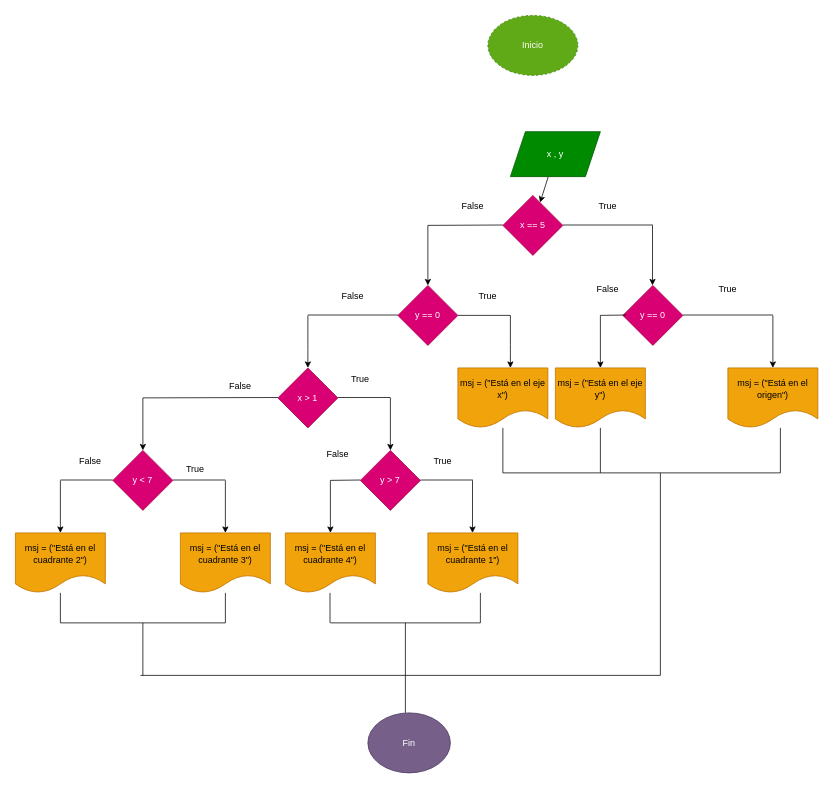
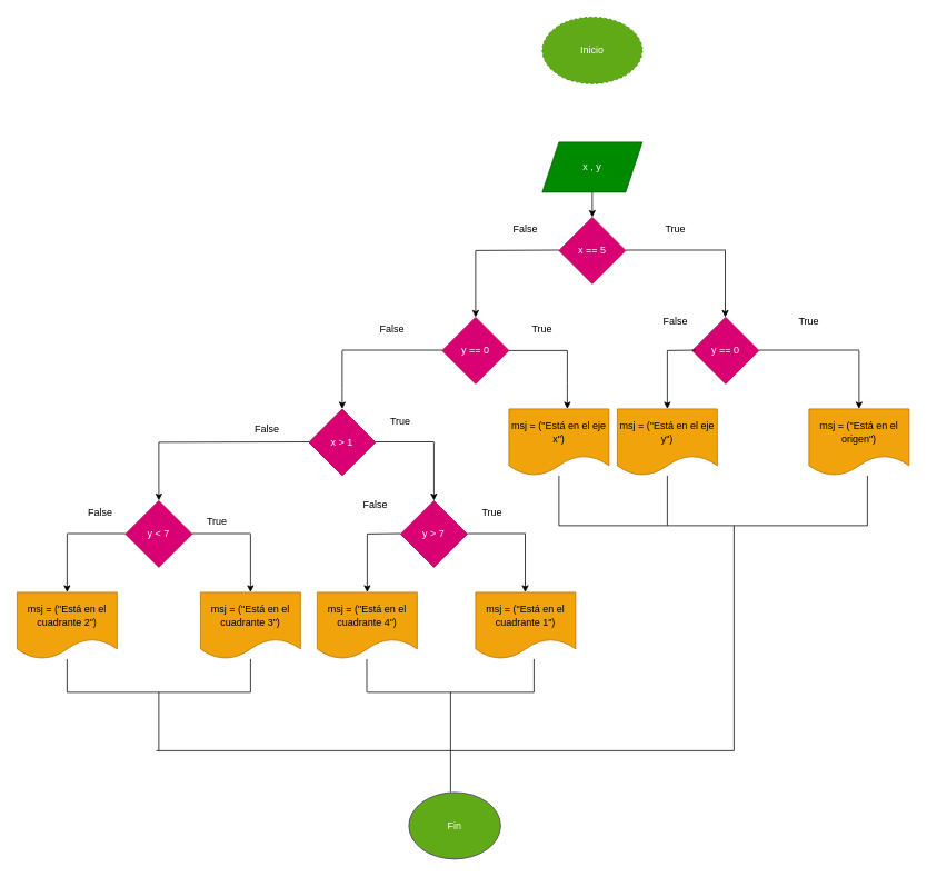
  <mxCell id="0" />
  <mxCell id="1" parent="0" />
  <mxCell id="2" value="Inicio" style="ellipse;whiteSpace=wrap;html=1;fillColor=#60a917;fontColor=#ffffff;strokeColor=#2D7600;dashed=1;" vertex="1" parent="1"><mxGeometry x="650" y="20" width="120" height="80" as="geometry" /></mxCell>
  <mxCell id="3" value="" style="edgeStyle=none;html=1;" edge="1" parent="1" source="4" target="5"><mxGeometry relative="1" as="geometry" /></mxCell>
- <mxCell id="4" value="x , y" style="shape=parallelogram;perimeter=parallelogramPerimeter;whiteSpace=wrap;html=1;fixedSize=1;fillColor=#008a00;fontColor=#ffffff;strokeColor=#005700;" vertex="1" parent="1"><mxGeometry x="680" y="175" width="120" height="60" as="geometry" /></mxCell>
+ <mxCell id="4" value="x , y" style="shape=parallelogram;perimeter=parallelogramPerimeter;whiteSpace=wrap;html=1;fixedSize=1;fillColor=#008a00;fontColor=#ffffff;strokeColor=#005700;" vertex="1" parent="1"><mxGeometry x="650" y="170" width="120" height="60" as="geometry" /></mxCell>
  <mxCell id="5" value="x == 5" style="rhombus;whiteSpace=wrap;html=1;fillColor=#d80073;fontColor=#ffffff;strokeColor=#A50040;" vertex="1" parent="1"><mxGeometry x="670" y="260" width="80" height="80" as="geometry" /></mxCell>
  <mxCell id="6" value="" style="endArrow=none;html=1;" edge="1" parent="1"><mxGeometry width="50" height="50" relative="1" as="geometry"><mxPoint x="750" y="299.5" as="sourcePoint" /><mxPoint x="870" y="299.5" as="targetPoint" /></mxGeometry></mxCell>
  <mxCell id="7" value="" style="endArrow=classic;html=1;" edge="1" parent="1"><mxGeometry width="50" height="50" relative="1" as="geometry"><mxPoint x="869.5" y="300" as="sourcePoint" /><mxPoint x="869.5" y="380" as="targetPoint" /></mxGeometry></mxCell>
  <mxCell id="8" value="True" style="text;html=1;strokeColor=none;fillColor=none;align=center;verticalAlign=middle;whiteSpace=wrap;rounded=0;" vertex="1" parent="1"><mxGeometry x="780" y="260" width="60" height="30" as="geometry" /></mxCell>
  <mxCell id="9" value="False" style="text;html=1;strokeColor=none;fillColor=none;align=center;verticalAlign=middle;whiteSpace=wrap;rounded=0;" vertex="1" parent="1"><mxGeometry x="600" y="260" width="60" height="30" as="geometry" /></mxCell>
  <mxCell id="10" value="" style="endArrow=none;html=1;" edge="1" parent="1"><mxGeometry width="50" height="50" relative="1" as="geometry"><mxPoint x="570" y="300" as="sourcePoint" /><mxPoint x="670" y="299.5" as="targetPoint" /></mxGeometry></mxCell>
  <mxCell id="11" value="y == 0" style="rhombus;whiteSpace=wrap;html=1;fillColor=#d80073;fontColor=#ffffff;strokeColor=#A50040;" vertex="1" parent="1"><mxGeometry x="830" y="380" width="80" height="80" as="geometry" /></mxCell>
  <mxCell id="12" value="" style="endArrow=none;html=1;" edge="1" parent="1"><mxGeometry width="50" height="50" relative="1" as="geometry"><mxPoint x="910" y="419.5" as="sourcePoint" /><mxPoint x="1030" y="419.5" as="targetPoint" /></mxGeometry></mxCell>
  <mxCell id="13" value="" style="endArrow=classic;html=1;" edge="1" parent="1" target="14"><mxGeometry width="50" height="50" relative="1" as="geometry"><mxPoint x="1030" y="420" as="sourcePoint" /><mxPoint x="1030" y="500" as="targetPoint" /></mxGeometry></mxCell>
  <mxCell id="14" value="msj = (&quot;Está en el origen&quot;)" style="shape=document;whiteSpace=wrap;html=1;boundedLbl=1;fillColor=#f0a30a;fontColor=#000000;strokeColor=#BD7000;" vertex="1" parent="1"><mxGeometry x="970" y="490" width="120" height="80" as="geometry" /></mxCell>
  <mxCell id="15" value="" style="endArrow=none;html=1;" edge="1" parent="1"><mxGeometry width="50" height="50" relative="1" as="geometry"><mxPoint x="800" y="420" as="sourcePoint" /><mxPoint x="834" y="419.5" as="targetPoint" /></mxGeometry></mxCell>
  <mxCell id="16" value="" style="endArrow=classic;html=1;" edge="1" parent="1"><mxGeometry width="50" height="50" relative="1" as="geometry"><mxPoint x="800" y="420" as="sourcePoint" /><mxPoint x="800" y="490" as="targetPoint" /></mxGeometry></mxCell>
  <mxCell id="17" value="msj = (&quot;Está en el eje y&quot;)" style="shape=document;whiteSpace=wrap;html=1;boundedLbl=1;fillColor=#f0a30a;fontColor=#000000;strokeColor=#BD7000;" vertex="1" parent="1"><mxGeometry x="740" y="490" width="120" height="80" as="geometry" /></mxCell>
  <mxCell id="18" value="y == 0" style="rhombus;whiteSpace=wrap;html=1;fillColor=#d80073;fontColor=#ffffff;strokeColor=#A50040;" vertex="1" parent="1"><mxGeometry x="530" y="380" width="80" height="80" as="geometry" /></mxCell>
  <mxCell id="19" value="" style="endArrow=classic;html=1;" edge="1" parent="1"><mxGeometry width="50" height="50" relative="1" as="geometry"><mxPoint x="570" y="300" as="sourcePoint" /><mxPoint x="570" y="380" as="targetPoint" /></mxGeometry></mxCell>
  <mxCell id="20" value="" style="endArrow=none;html=1;" edge="1" parent="1"><mxGeometry width="50" height="50" relative="1" as="geometry"><mxPoint x="610" y="420" as="sourcePoint" /><mxPoint x="680" y="420" as="targetPoint" /></mxGeometry></mxCell>
  <mxCell id="21" value="" style="endArrow=classic;html=1;" edge="1" parent="1"><mxGeometry width="50" height="50" relative="1" as="geometry"><mxPoint x="680" y="420" as="sourcePoint" /><mxPoint x="680" y="490" as="targetPoint" /><Array as="points"><mxPoint x="680" y="460" /><mxPoint x="680" y="470" /></Array></mxGeometry></mxCell>
  <mxCell id="22" value="msj = (&quot;Está en el eje x&quot;)" style="shape=document;whiteSpace=wrap;html=1;boundedLbl=1;fillColor=#f0a30a;fontColor=#000000;strokeColor=#BD7000;" vertex="1" parent="1"><mxGeometry x="610" y="490" width="120" height="80" as="geometry" /></mxCell>
  <mxCell id="23" value="" style="endArrow=none;html=1;" edge="1" parent="1"><mxGeometry width="50" height="50" relative="1" as="geometry"><mxPoint x="410" y="419.5" as="sourcePoint" /><mxPoint x="530" y="419.5" as="targetPoint" /></mxGeometry></mxCell>
  <mxCell id="24" value="" style="endArrow=classic;html=1;" edge="1" parent="1"><mxGeometry width="50" height="50" relative="1" as="geometry"><mxPoint x="410" y="420" as="sourcePoint" /><mxPoint x="410" y="490" as="targetPoint" /><Array as="points"><mxPoint x="410" y="460" /><mxPoint x="410" y="470" /></Array></mxGeometry></mxCell>
  <mxCell id="25" value="x &amp;gt; 1" style="rhombus;whiteSpace=wrap;html=1;fillColor=#d80073;fontColor=#ffffff;strokeColor=#A50040;" vertex="1" parent="1"><mxGeometry x="370" y="490" width="80" height="80" as="geometry" /></mxCell>
  <mxCell id="26" value="" style="endArrow=none;html=1;" edge="1" parent="1"><mxGeometry width="50" height="50" relative="1" as="geometry"><mxPoint x="450" y="529.5" as="sourcePoint" /><mxPoint x="520" y="529.5" as="targetPoint" /></mxGeometry></mxCell>
  <mxCell id="27" value="" style="endArrow=classic;html=1;" edge="1" parent="1"><mxGeometry width="50" height="50" relative="1" as="geometry"><mxPoint x="520" y="530" as="sourcePoint" /><mxPoint x="520" y="600" as="targetPoint" /><Array as="points" /></mxGeometry></mxCell>
  <mxCell id="28" value="y &amp;gt; 7" style="rhombus;whiteSpace=wrap;html=1;fillColor=#d80073;fontColor=#ffffff;strokeColor=#A50040;" vertex="1" parent="1"><mxGeometry x="480" y="600" width="80" height="80" as="geometry" /></mxCell>
  <mxCell id="29" value="" style="endArrow=classic;html=1;" edge="1" parent="1"><mxGeometry width="50" height="50" relative="1" as="geometry"><mxPoint x="629.5" y="640" as="sourcePoint" /><mxPoint x="629.5" y="710" as="targetPoint" /><Array as="points" /></mxGeometry></mxCell>
  <mxCell id="30" value="msj = (&quot;Está en el cuadrante 1&quot;)" style="shape=document;whiteSpace=wrap;html=1;boundedLbl=1;fillColor=#f0a30a;fontColor=#000000;strokeColor=#BD7000;" vertex="1" parent="1"><mxGeometry x="570" y="710" width="120" height="80" as="geometry" /></mxCell>
  <mxCell id="31" value="" style="endArrow=none;html=1;" edge="1" parent="1"><mxGeometry width="50" height="50" relative="1" as="geometry"><mxPoint x="560" y="639.5" as="sourcePoint" /><mxPoint x="630" y="639.5" as="targetPoint" /></mxGeometry></mxCell>
  <mxCell id="32" value="" style="endArrow=none;html=1;" edge="1" parent="1"><mxGeometry width="50" height="50" relative="1" as="geometry"><mxPoint x="440" y="640" as="sourcePoint" /><mxPoint x="480" y="639.5" as="targetPoint" /></mxGeometry></mxCell>
  <mxCell id="33" value="" style="endArrow=classic;html=1;" edge="1" parent="1"><mxGeometry width="50" height="50" relative="1" as="geometry"><mxPoint x="440" y="640" as="sourcePoint" /><mxPoint x="440" y="710" as="targetPoint" /><Array as="points" /></mxGeometry></mxCell>
  <mxCell id="34" value="msj = (&quot;Está en el cuadrante 4&quot;)" style="shape=document;whiteSpace=wrap;html=1;boundedLbl=1;fillColor=#f0a30a;fontColor=#000000;strokeColor=#BD7000;" vertex="1" parent="1"><mxGeometry x="380" y="710" width="120" height="80" as="geometry" /></mxCell>
  <mxCell id="35" value="" style="endArrow=none;html=1;" edge="1" parent="1"><mxGeometry width="50" height="50" relative="1" as="geometry"><mxPoint x="190" y="530" as="sourcePoint" /><mxPoint x="370" y="529.5" as="targetPoint" /></mxGeometry></mxCell>
  <mxCell id="36" value="" style="endArrow=classic;html=1;" edge="1" parent="1"><mxGeometry width="50" height="50" relative="1" as="geometry"><mxPoint x="190" y="530" as="sourcePoint" /><mxPoint x="190" y="600" as="targetPoint" /><Array as="points" /></mxGeometry></mxCell>
  <mxCell id="37" value="y &amp;lt; 7" style="rhombus;whiteSpace=wrap;html=1;fillColor=#d80073;fontColor=#ffffff;strokeColor=#A50040;" vertex="1" parent="1"><mxGeometry x="150" y="600" width="80" height="80" as="geometry" /></mxCell>
  <mxCell id="38" value="" style="endArrow=none;html=1;" edge="1" parent="1"><mxGeometry width="50" height="50" relative="1" as="geometry"><mxPoint x="230" y="639.5" as="sourcePoint" /><mxPoint y="639.5" as="targetPoint" x="300" /></mxGeometry></mxCell>
  <mxCell id="39" value="" style="endArrow=classic;html=1;" edge="1" parent="1"><mxGeometry width="50" height="50" relative="1" as="geometry"><mxPoint y="640" as="sourcePoint" x="300" /><mxPoint y="710" as="targetPoint" x="300" /><Array as="points" /></mxGeometry></mxCell>
  <mxCell id="40" value="msj = (&quot;Está en el cuadrante 3&quot;)" style="shape=document;whiteSpace=wrap;html=1;boundedLbl=1;fillColor=#f0a30a;fontColor=#000000;strokeColor=#BD7000;" vertex="1" parent="1"><mxGeometry x="240" y="710" width="120" height="80" as="geometry" /></mxCell>
  <mxCell id="41" value="" style="endArrow=none;html=1;" edge="1" parent="1"><mxGeometry width="50" height="50" relative="1" as="geometry"><mxPoint x="80" y="639.5" as="sourcePoint" /><mxPoint x="150" y="639.5" as="targetPoint" /></mxGeometry></mxCell>
  <mxCell id="42" value="" style="endArrow=classic;html=1;" edge="1" parent="1"><mxGeometry width="50" height="50" relative="1" as="geometry"><mxPoint x="80" y="640" as="sourcePoint" /><mxPoint x="80" y="710" as="targetPoint" /><Array as="points" /></mxGeometry></mxCell>
  <mxCell id="43" value="msj = (&quot;Está en el cuadrante 2&quot;)" style="shape=document;whiteSpace=wrap;html=1;boundedLbl=1;fillColor=#f0a30a;fontColor=#000000;strokeColor=#BD7000;" vertex="1" parent="1"><mxGeometry x="20" y="710" width="120" height="80" as="geometry" /></mxCell>
  <mxCell id="44" value="" style="endArrow=none;html=1;" edge="1" parent="1"><mxGeometry width="50" height="50" relative="1" as="geometry"><mxPoint x="80" y="790" as="sourcePoint" /><mxPoint x="80" y="830" as="targetPoint" /></mxGeometry></mxCell>
  <mxCell id="45" value="" style="endArrow=none;html=1;" edge="1" parent="1"><mxGeometry width="50" height="50" relative="1" as="geometry"><mxPoint x="80" y="830" as="sourcePoint" /><mxPoint y="830" as="targetPoint" x="300" /></mxGeometry></mxCell>
  <mxCell id="46" value="" style="endArrow=none;html=1;" edge="1" parent="1" target="40"><mxGeometry width="50" height="50" relative="1" as="geometry"><mxPoint y="830" as="sourcePoint" x="300" /><mxPoint x="310" y="790" as="targetPoint" /></mxGeometry></mxCell>
  <mxCell id="47" value="" style="endArrow=none;html=1;" edge="1" parent="1"><mxGeometry width="50" height="50" relative="1" as="geometry"><mxPoint x="439.5" y="790" as="sourcePoint" /><mxPoint x="439.5" y="830" as="targetPoint" /><Array as="points"><mxPoint x="439.5" y="820" /></Array></mxGeometry></mxCell>
  <mxCell id="48" value="" style="endArrow=none;html=1;" edge="1" parent="1"><mxGeometry width="50" height="50" relative="1" as="geometry"><mxPoint x="640" y="790" as="sourcePoint" /><mxPoint x="640" y="830" as="targetPoint" /><Array as="points"><mxPoint x="640" y="820" /></Array></mxGeometry></mxCell>
  <mxCell id="49" value="" style="endArrow=none;html=1;" edge="1" parent="1"><mxGeometry width="50" height="50" relative="1" as="geometry"><mxPoint x="440" y="830" as="sourcePoint" /><mxPoint x="640" y="830" as="targetPoint" /></mxGeometry></mxCell>
  <mxCell id="50" value="" style="endArrow=none;html=1;" edge="1" parent="1" target="22"><mxGeometry width="50" height="50" relative="1" as="geometry"><mxPoint x="670" y="630" as="sourcePoint" /><mxPoint x="820" y="700" as="targetPoint" /></mxGeometry></mxCell>
  <mxCell id="51" value="" style="endArrow=none;html=1;" edge="1" parent="1"><mxGeometry width="50" height="50" relative="1" as="geometry"><mxPoint x="670" y="630" as="sourcePoint" /><mxPoint x="800" y="630" as="targetPoint" /></mxGeometry></mxCell>
  <mxCell id="52" value="" style="endArrow=none;html=1;" edge="1" parent="1" target="17"><mxGeometry width="50" height="50" relative="1" as="geometry"><mxPoint x="800" y="630" as="sourcePoint" /><mxPoint x="820" y="610" as="targetPoint" /></mxGeometry></mxCell>
  <mxCell id="53" value="" style="endArrow=none;html=1;" edge="1" parent="1"><mxGeometry width="50" height="50" relative="1" as="geometry"><mxPoint x="1040" y="630" as="sourcePoint" /><mxPoint x="1040" y="570" as="targetPoint" /></mxGeometry></mxCell>
  <mxCell id="54" value="" style="endArrow=none;html=1;" edge="1" parent="1"><mxGeometry width="50" height="50" relative="1" as="geometry"><mxPoint x="800" y="630" as="sourcePoint" /><mxPoint x="1040" y="630" as="targetPoint" /></mxGeometry></mxCell>
  <mxCell id="55" value="" style="endArrow=none;html=1;" edge="1" parent="1"><mxGeometry width="50" height="50" relative="1" as="geometry"><mxPoint x="190" y="900" as="sourcePoint" /><mxPoint x="190" y="830" as="targetPoint" /></mxGeometry></mxCell>
  <mxCell id="56" value="" style="endArrow=none;html=1;" edge="1" parent="1"><mxGeometry width="50" height="50" relative="1" as="geometry"><mxPoint x="540" y="900" as="sourcePoint" /><mxPoint x="540" y="830" as="targetPoint" /></mxGeometry></mxCell>
  <mxCell id="57" value="" style="endArrow=none;html=1;" edge="1" parent="1"><mxGeometry width="50" height="50" relative="1" as="geometry"><mxPoint x="880" y="900" as="sourcePoint" /><mxPoint x="880" y="630" as="targetPoint" /></mxGeometry></mxCell>
  <mxCell id="58" value="" style="endArrow=none;html=1;" edge="1" parent="1"><mxGeometry width="50" height="50" relative="1" as="geometry"><mxPoint x="186.8" y="900" as="sourcePoint" /><mxPoint x="880" y="900" as="targetPoint" /></mxGeometry></mxCell>
  <mxCell id="59" value="" style="endArrow=none;html=1;" edge="1" parent="1"><mxGeometry width="50" height="50" relative="1" as="geometry"><mxPoint x="540" y="950" as="sourcePoint" /><mxPoint x="540" y="900" as="targetPoint" /></mxGeometry></mxCell>
- <mxCell id="60" value="Fin" style="ellipse;whiteSpace=wrap;html=1;fillColor=#76608a;fontColor=#ffffff;strokeColor=#432D57;" vertex="1" parent="1"><mxGeometry x="490" y="950" width="110" height="80" as="geometry" /></mxCell>
+ <mxCell id="60" value="Fin" style="ellipse;whiteSpace=wrap;html=1;fillColor=#60a917;fontColor=#ffffff;strokeColor=#432D57;" vertex="1" parent="1"><mxGeometry x="490" y="950" width="110" height="80" as="geometry" /></mxCell>
  <mxCell id="61" value="True" style="text;html=1;strokeColor=none;fillColor=none;align=center;verticalAlign=middle;whiteSpace=wrap;rounded=0;" vertex="1" parent="1"><mxGeometry x="940" y="370" width="60" height="30" as="geometry" /></mxCell>
  <mxCell id="62" value="True" style="text;html=1;strokeColor=none;fillColor=none;align=center;verticalAlign=middle;whiteSpace=wrap;rounded=0;" vertex="1" parent="1"><mxGeometry x="560" y="600" width="60" height="30" as="geometry" /></mxCell>
  <mxCell id="63" value="True" style="text;html=1;strokeColor=none;fillColor=none;align=center;verticalAlign=middle;whiteSpace=wrap;rounded=0;" vertex="1" parent="1"><mxGeometry x="620" y="380" width="60" height="30" as="geometry" /></mxCell>
  <mxCell id="64" value="True" style="text;html=1;strokeColor=none;fillColor=none;align=center;verticalAlign=middle;whiteSpace=wrap;rounded=0;" vertex="1" parent="1"><mxGeometry x="450" y="490" width="60" height="30" as="geometry" /></mxCell>
  <mxCell id="65" value="True" style="text;html=1;strokeColor=none;fillColor=none;align=center;verticalAlign=middle;whiteSpace=wrap;rounded=0;" vertex="1" parent="1"><mxGeometry x="230" y="610" width="60" height="30" as="geometry" /></mxCell>
  <mxCell id="66" value="False" style="text;html=1;strokeColor=none;fillColor=none;align=center;verticalAlign=middle;whiteSpace=wrap;rounded=0;" vertex="1" parent="1"><mxGeometry x="780" y="370" width="60" height="30" as="geometry" /></mxCell>
  <mxCell id="67" value="False" style="text;html=1;strokeColor=none;fillColor=none;align=center;verticalAlign=middle;whiteSpace=wrap;rounded=0;" vertex="1" parent="1"><mxGeometry x="440" y="380" width="60" height="30" as="geometry" /></mxCell>
  <mxCell id="68" value="False" style="text;html=1;strokeColor=none;fillColor=none;align=center;verticalAlign=middle;whiteSpace=wrap;rounded=0;" vertex="1" parent="1"><mxGeometry x="420" y="590" width="60" height="30" as="geometry" /></mxCell>
  <mxCell id="69" value="False" style="text;html=1;strokeColor=none;fillColor=none;align=center;verticalAlign=middle;whiteSpace=wrap;rounded=0;" vertex="1" parent="1"><mxGeometry x="90" y="600" width="60" height="30" as="geometry" /></mxCell>
  <mxCell id="70" value="False" style="text;html=1;strokeColor=none;fillColor=none;align=center;verticalAlign=middle;whiteSpace=wrap;rounded=0;" vertex="1" parent="1"><mxGeometry x="290" y="500" width="60" height="30" as="geometry" /></mxCell>
